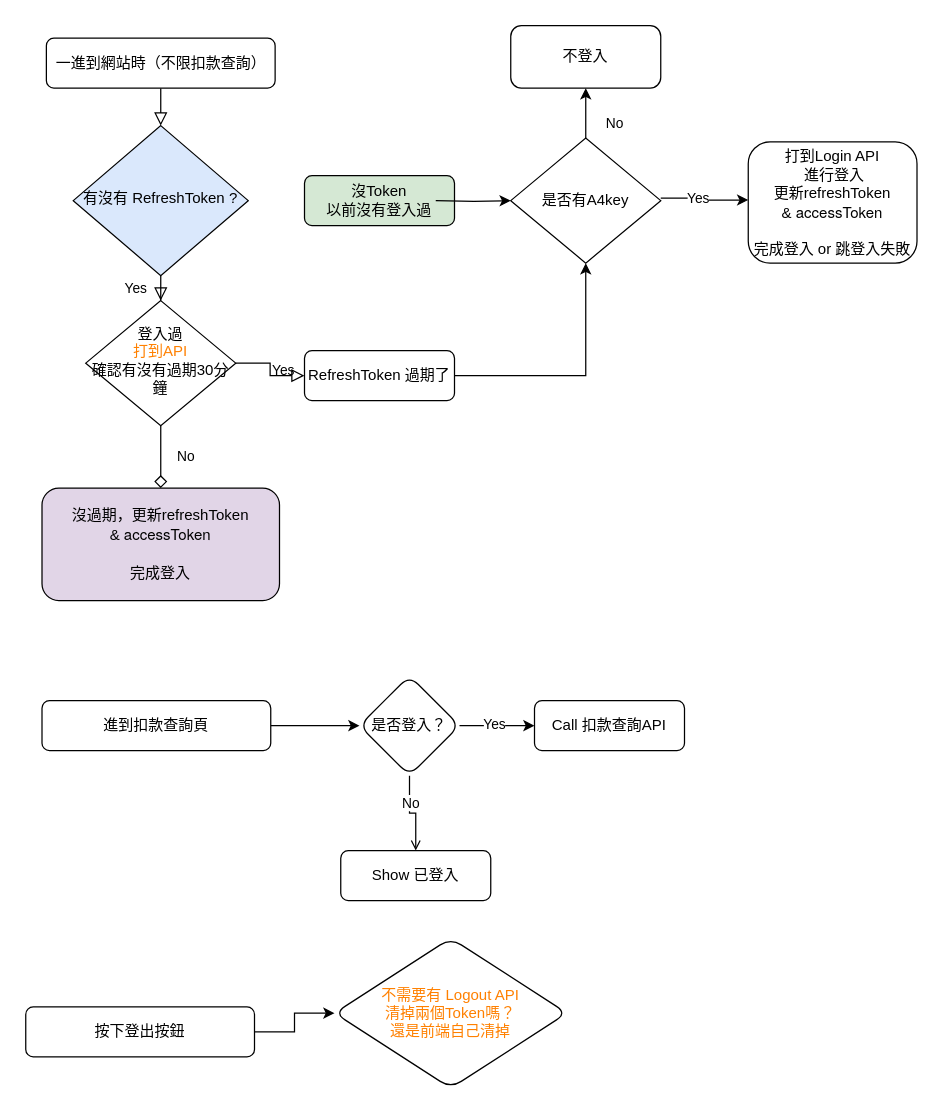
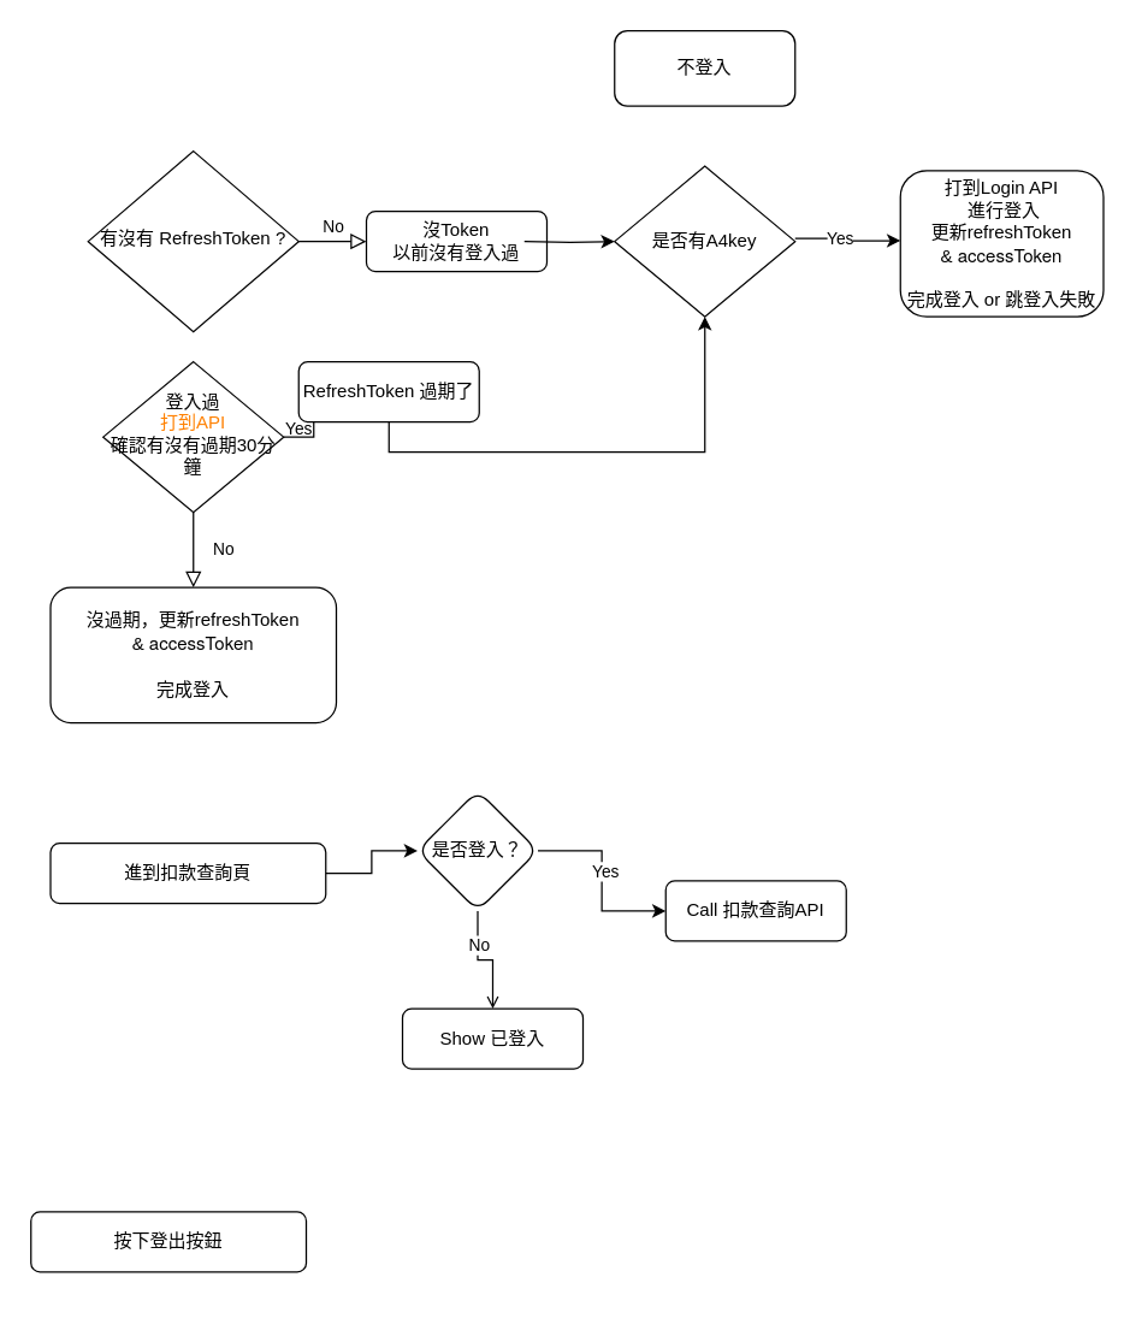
  <mxCell id="0" />
  <mxCell id="1" parent="0" />
- <mxCell id="2" value="" style="rounded=0;html=1;jettySize=auto;orthogonalLoop=1;fontSize=11;endArrow=block;endFill=0;endSize=8;strokeWidth=1;shadow=0;labelBackgroundColor=none;edgeStyle=orthogonalEdgeStyle;" parent="1" source="3" target="6" edge="1"><mxGeometry relative="1" as="geometry"><Array as="points"><mxPoint x="128" y="80" /><mxPoint x="128" y="80" /></Array></mxGeometry></mxCell>
- <mxCell id="3" value="一進到網站時（不限扣款查詢）" style="rounded=1;whiteSpace=wrap;html=1;fontSize=12;glass=0;strokeWidth=1;shadow=0;" parent="1" vertex="1"><mxGeometry x="36.5" y="30" width="183" height="40" as="geometry" /></mxCell>
- <mxCell id="4" value="Yes" style="rounded=0;html=1;jettySize=auto;orthogonalLoop=1;fontSize=11;endArrow=block;endFill=0;endSize=8;strokeWidth=1;shadow=0;labelBackgroundColor=none;edgeStyle=orthogonalEdgeStyle;" parent="1" source="6" target="10" edge="1"><mxGeometry y="20" relative="1" as="geometry"><mxPoint as="offset" /></mxGeometry></mxCell>
- <mxCell id="6" value="有沒有 RefreshToken ?" style="rhombus;whiteSpace=wrap;html=1;shadow=0;fontFamily=Helvetica;fontSize=12;align=center;strokeWidth=1;spacing=6;spacingTop=-4;fillColor=#dae8fc;" parent="1" vertex="1"><mxGeometry x="58" y="100" width="140" height="120" as="geometry" /></mxCell>
- <mxCell id="7" value="沒Token&lt;br&gt;以前沒有登入過" style="rounded=1;whiteSpace=wrap;html=1;fontSize=12;glass=0;strokeWidth=1;shadow=0;fillColor=#d5e8d4;" parent="1" vertex="1"><mxGeometry x="243" y="140" width="120" height="40" as="geometry" /></mxCell>
- <mxCell id="8" value="No" style="rounded=0;html=1;jettySize=auto;orthogonalLoop=1;fontSize=11;endArrow=diamond;endFill=0;endSize=8;strokeWidth=1;shadow=0;labelBackgroundColor=none;edgeStyle=orthogonalEdgeStyle;" parent="1" source="10" target="11" edge="1"><mxGeometry y="20" relative="1" as="geometry"><mxPoint as="offset" /></mxGeometry></mxCell>
+ <mxCell id="5" value="No" style="edgeStyle=orthogonalEdgeStyle;rounded=0;html=1;jettySize=auto;orthogonalLoop=1;fontSize=11;endArrow=block;endFill=0;endSize=8;strokeWidth=1;shadow=0;labelBackgroundColor=none;" parent="1" source="6" target="7" edge="1"><mxGeometry y="10" relative="1" as="geometry"><mxPoint as="offset" /></mxGeometry></mxCell>
+ <mxCell id="6" value="有沒有 RefreshToken ?" style="rhombus;whiteSpace=wrap;html=1;shadow=0;fontFamily=Helvetica;fontSize=12;align=center;strokeWidth=1;spacing=6;spacingTop=-4;" parent="1" vertex="1"><mxGeometry x="58" y="100" width="140" height="120" as="geometry" /></mxCell>
+ <mxCell id="7" value="沒Token&lt;br&gt;以前沒有登入過" style="rounded=1;whiteSpace=wrap;html=1;fontSize=12;glass=0;strokeWidth=1;shadow=0;" parent="1" vertex="1"><mxGeometry x="243" y="140" width="120" height="40" as="geometry" /></mxCell>
+ <mxCell id="8" value="No" style="rounded=0;html=1;jettySize=auto;orthogonalLoop=1;fontSize=11;endArrow=block;endFill=0;endSize=8;strokeWidth=1;shadow=0;labelBackgroundColor=none;edgeStyle=orthogonalEdgeStyle;" parent="1" source="10" target="11" edge="1"><mxGeometry y="20" relative="1" as="geometry"><mxPoint as="offset" /></mxGeometry></mxCell>
  <mxCell id="9" value="Yes" style="edgeStyle=orthogonalEdgeStyle;rounded=0;html=1;jettySize=auto;orthogonalLoop=1;fontSize=11;endArrow=block;endFill=0;endSize=8;strokeWidth=1;shadow=0;labelBackgroundColor=none;" parent="1" source="10" target="13" edge="1"><mxGeometry y="10" relative="1" as="geometry"><mxPoint as="offset" /></mxGeometry></mxCell>
  <mxCell id="10" value="登入過&lt;br&gt;&lt;font color=&quot;#ff8000&quot;&gt;打到API&lt;/font&gt;&lt;br&gt;確認有沒有過期30分鐘" style="rhombus;whiteSpace=wrap;html=1;shadow=0;fontFamily=Helvetica;fontSize=12;align=center;strokeWidth=1;spacing=6;spacingTop=-4;" parent="1" vertex="1"><mxGeometry x="68" y="240" width="120" height="100" as="geometry" /></mxCell>
- <mxCell id="11" value="沒過期，更新refreshToken &amp;amp;&amp;nbsp;&lt;span style=&quot;font-family: &amp;#34;helvetica neue&amp;#34;&quot;&gt;accessToken&lt;br&gt;&lt;br&gt;完成登入&lt;br&gt;&lt;/span&gt;" style="rounded=1;whiteSpace=wrap;html=1;fontSize=12;glass=0;strokeWidth=1;shadow=0;fillColor=#e1d5e7;" parent="1" vertex="1"><mxGeometry x="33" y="390" width="190" height="90" as="geometry" /></mxCell>
+ <mxCell id="11" value="沒過期，更新refreshToken &amp;amp;&amp;nbsp;&lt;span style=&quot;font-family: &amp;#34;helvetica neue&amp;#34;&quot;&gt;accessToken&lt;br&gt;&lt;br&gt;完成登入&lt;br&gt;&lt;/span&gt;" style="rounded=1;whiteSpace=wrap;html=1;fontSize=12;glass=0;strokeWidth=1;shadow=0;" parent="1" vertex="1"><mxGeometry x="33" y="390" width="190" height="90" as="geometry" /></mxCell>
  <mxCell id="12" value="" style="edgeStyle=orthogonalEdgeStyle;rounded=0;orthogonalLoop=1;jettySize=auto;html=1;entryX=0.5;entryY=1;entryDx=0;entryDy=0;" edge="1" parent="1" source="13" target="19"><mxGeometry relative="1" as="geometry"><mxPoint x="453" y="210" as="targetPoint" /><Array as="points"><mxPoint x="468" y="300" /></Array></mxGeometry></mxCell>
- <mxCell id="13" value="RefreshToken 過期了" style="rounded=1;whiteSpace=wrap;html=1;fontSize=12;glass=0;strokeWidth=1;shadow=0;" parent="1" vertex="1"><mxGeometry x="243" y="280" width="120" height="40" as="geometry" /></mxCell>
+ <mxCell id="13" value="RefreshToken 過期了" style="rounded=1;whiteSpace=wrap;html=1;fontSize=12;glass=0;strokeWidth=1;shadow=0;" parent="1" vertex="1"><mxGeometry x="198" y="240" width="120" height="40" as="geometry" /></mxCell>
  <mxCell id="14" value="" style="edgeStyle=orthogonalEdgeStyle;rounded=0;orthogonalLoop=1;jettySize=auto;html=1;" edge="1" parent="1"><mxGeometry relative="1" as="geometry"><mxPoint x="468" y="350" as="sourcePoint" /></mxGeometry></mxCell>
  <mxCell id="15" value="No" style="edgeLabel;html=1;align=center;verticalAlign=middle;resizable=0;points=[];" vertex="1" connectable="0" parent="14"><mxGeometry x="-0.36" y="-1" relative="1" as="geometry"><mxPoint x="21" as="offset" /></mxGeometry></mxCell>
  <mxCell id="16" value="" style="edgeStyle=orthogonalEdgeStyle;rounded=0;orthogonalLoop=1;jettySize=auto;html=1;" edge="1" parent="1"><mxGeometry relative="1" as="geometry"><mxPoint x="528" y="300" as="sourcePoint" /></mxGeometry></mxCell>
  <mxCell id="17" value="Yes" style="edgeLabel;html=1;align=center;verticalAlign=middle;resizable=0;points=[];" vertex="1" connectable="0" parent="16"><mxGeometry x="-0.2" y="1" relative="1" as="geometry"><mxPoint as="offset" /></mxGeometry></mxCell>
  <mxCell id="18" value="" style="edgeStyle=orthogonalEdgeStyle;rounded=0;orthogonalLoop=1;jettySize=auto;html=1;" edge="1" parent="1" target="19"><mxGeometry relative="1" as="geometry"><mxPoint x="348" y="160" as="sourcePoint" /></mxGeometry></mxCell>
  <mxCell id="19" value="是否有A4key" style="rhombus;whiteSpace=wrap;html=1;rounded=1;shadow=0;strokeWidth=1;glass=0;arcSize=0;" vertex="1" parent="1"><mxGeometry x="408" y="110" width="120" height="100" as="geometry" /></mxCell>
  <mxCell id="20" value="不登入" style="whiteSpace=wrap;html=1;rounded=1;shadow=0;strokeWidth=1;glass=0;arcSize=17;" vertex="1" parent="1"><mxGeometry x="408" y="20" width="120" height="50" as="geometry" /></mxCell>
  <mxCell id="21" value="打到Login API&lt;br&gt;&amp;nbsp;進行登入&lt;br&gt;更新refreshToken &amp;amp;&amp;nbsp;&lt;span style=&quot;font-family: &amp;#34;helvetica neue&amp;#34;&quot;&gt;accessToken&lt;br&gt;&lt;br&gt;&lt;/span&gt;完成登入 or 跳登入失敗" style="whiteSpace=wrap;html=1;rounded=1;shadow=0;strokeWidth=1;glass=0;arcSize=18;" vertex="1" parent="1"><mxGeometry x="598" y="113" width="135" height="97" as="geometry" /></mxCell>
- <mxCell id="22" value="" style="edgeStyle=orthogonalEdgeStyle;rounded=0;orthogonalLoop=1;jettySize=auto;html=1;exitX=0.5;exitY=0;exitDx=0;exitDy=0;" edge="1" parent="1" source="19" target="20"><mxGeometry relative="1" as="geometry"><mxPoint x="467.5" y="100" as="sourcePoint" /><mxPoint x="467.5" y="170" as="targetPoint" /><Array as="points" /></mxGeometry></mxCell>
- <mxCell id="23" value="No" style="edgeLabel;html=1;align=center;verticalAlign=middle;resizable=0;points=[];" vertex="1" connectable="0" parent="22"><mxGeometry x="-0.36" y="-1" relative="1" as="geometry"><mxPoint x="21" as="offset" /></mxGeometry></mxCell>
  <mxCell id="24" value="" style="edgeStyle=orthogonalEdgeStyle;rounded=0;orthogonalLoop=1;jettySize=auto;html=1;" edge="1" parent="1"><mxGeometry relative="1" as="geometry"><mxPoint x="528" y="158" as="sourcePoint" /><mxPoint x="598" y="159.5" as="targetPoint" /><Array as="points"><mxPoint x="558" y="158" /><mxPoint x="558" y="160" /></Array></mxGeometry></mxCell>
  <mxCell id="25" value="Yes" style="edgeLabel;html=1;align=center;verticalAlign=middle;resizable=0;points=[];" vertex="1" connectable="0" parent="24"><mxGeometry x="-0.2" y="1" relative="1" as="geometry"><mxPoint as="offset" /></mxGeometry></mxCell>
  <mxCell id="26" value="" style="edgeStyle=orthogonalEdgeStyle;rounded=0;orthogonalLoop=1;jettySize=auto;html=1;" edge="1" parent="1" source="27" target="32"><mxGeometry relative="1" as="geometry" /></mxCell>
  <mxCell id="27" value="進到扣款查詢頁" style="rounded=1;whiteSpace=wrap;html=1;fontSize=12;glass=0;strokeWidth=1;shadow=0;" vertex="1" parent="1"><mxGeometry x="33" y="560" width="183" height="40" as="geometry" /></mxCell>
  <mxCell id="28" value="" style="edgeStyle=orthogonalEdgeStyle;rounded=0;orthogonalLoop=1;jettySize=auto;html=1;" edge="1" parent="1" source="32" target="33"><mxGeometry relative="1" as="geometry" /></mxCell>
  <mxCell id="29" value="Yes" style="edgeLabel;html=1;align=center;verticalAlign=middle;resizable=0;points=[];" vertex="1" connectable="0" parent="28"><mxGeometry x="-0.1" y="2" relative="1" as="geometry"><mxPoint as="offset" /></mxGeometry></mxCell>
  <mxCell id="30" value="" style="edgeStyle=orthogonalEdgeStyle;rounded=0;orthogonalLoop=1;jettySize=auto;html=1;endArrow=open;" edge="1" parent="1" source="32" target="34"><mxGeometry relative="1" as="geometry" /></mxCell>
  <mxCell id="31" value="No" style="edgeLabel;html=1;align=center;verticalAlign=middle;resizable=0;points=[];" vertex="1" connectable="0" parent="30"><mxGeometry x="-0.8" relative="1" as="geometry"><mxPoint y="15" as="offset" /></mxGeometry></mxCell>
- <mxCell id="32" value="是否登入？" style="rhombus;whiteSpace=wrap;html=1;rounded=1;shadow=0;strokeWidth=1;glass=0;" vertex="1" parent="1"><mxGeometry x="287" y="540" width="80" height="80" as="geometry" /></mxCell>
- <mxCell id="33" value="Call 扣款查詢API" style="whiteSpace=wrap;html=1;rounded=1;shadow=0;strokeWidth=1;glass=0;" vertex="1" parent="1"><mxGeometry x="427" y="560" width="120" height="40" as="geometry" /></mxCell>
- <mxCell id="34" value="Show 已登入" style="whiteSpace=wrap;html=1;rounded=1;shadow=0;strokeWidth=1;glass=0;" vertex="1" parent="1"><mxGeometry x="272" y="680" width="120" height="40" as="geometry" /></mxCell>
- <mxCell id="35" value="" style="edgeStyle=orthogonalEdgeStyle;rounded=0;orthogonalLoop=1;jettySize=auto;html=1;" edge="1" parent="1" source="36" target="37"><mxGeometry relative="1" as="geometry" /></mxCell>
+ <mxCell id="32" value="是否登入？" style="rhombus;whiteSpace=wrap;html=1;rounded=1;shadow=0;strokeWidth=1;glass=0;" vertex="1" parent="1"><mxGeometry x="277" y="525" width="80" height="80" as="geometry" /></mxCell>
+ <mxCell id="33" value="Call 扣款查詢API" style="whiteSpace=wrap;html=1;rounded=1;shadow=0;strokeWidth=1;glass=0;" vertex="1" parent="1"><mxGeometry x="442" y="585" width="120" height="40" as="geometry" /></mxCell>
+ <mxCell id="34" value="Show 已登入" style="whiteSpace=wrap;html=1;rounded=1;shadow=0;strokeWidth=1;glass=0;" vertex="1" parent="1"><mxGeometry x="267" y="670" width="120" height="40" as="geometry" /></mxCell>
  <mxCell id="36" value="按下登出按鈕" style="rounded=1;whiteSpace=wrap;html=1;fontSize=12;glass=0;strokeWidth=1;shadow=0;" vertex="1" parent="1"><mxGeometry x="20" y="805" width="183" height="40" as="geometry" /></mxCell>
- <mxCell id="37" value="&lt;font color=&quot;#ff8000&quot;&gt;不需要有 Logout API &lt;br&gt;清掉兩個Token嗎？&lt;br&gt;還是前端自己清掉&lt;br&gt;&lt;/font&gt;" style="rhombus;whiteSpace=wrap;html=1;rounded=1;shadow=0;strokeWidth=1;glass=0;" vertex="1" parent="1"><mxGeometry x="267" y="750" width="186" height="120" as="geometry" /></mxCell>
